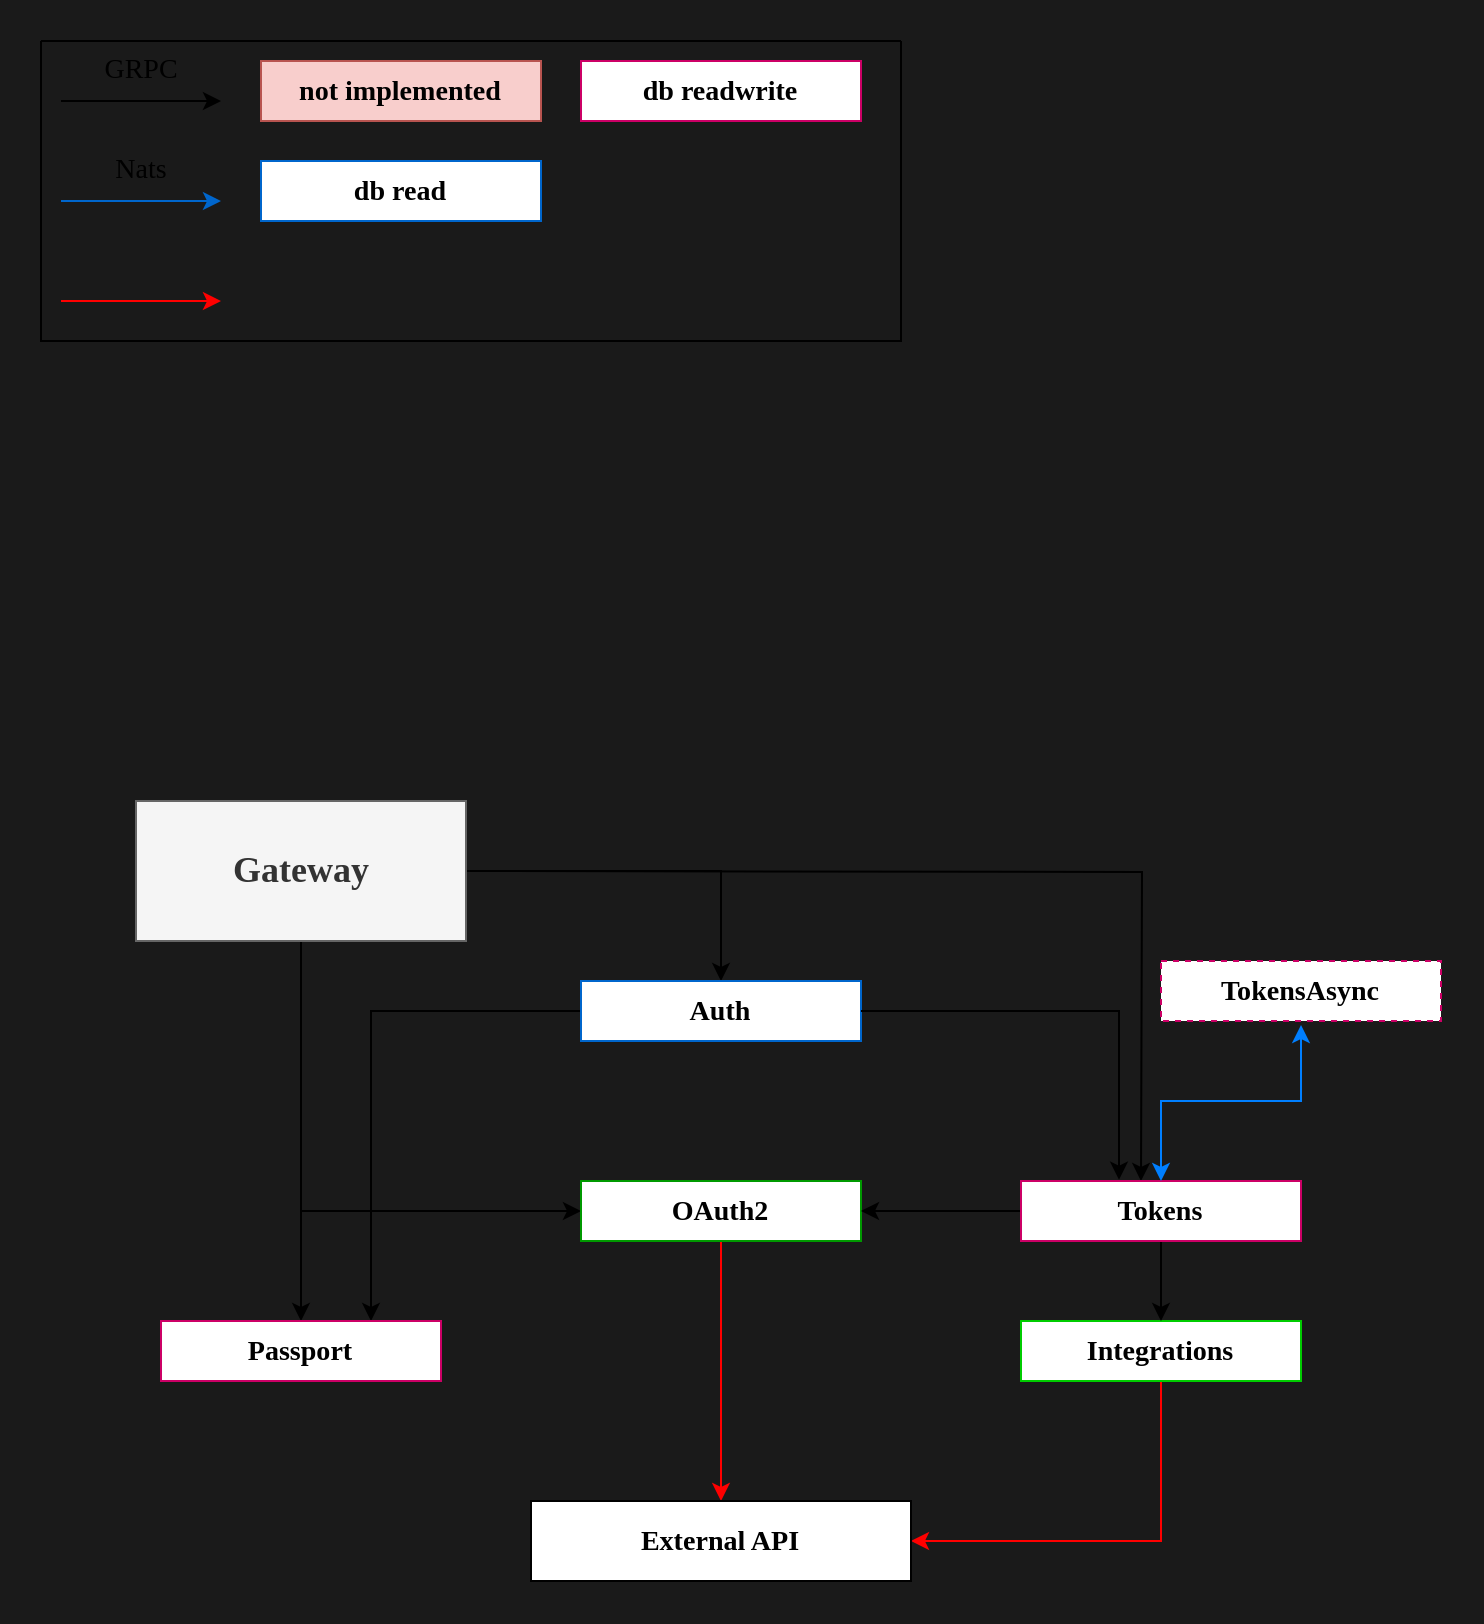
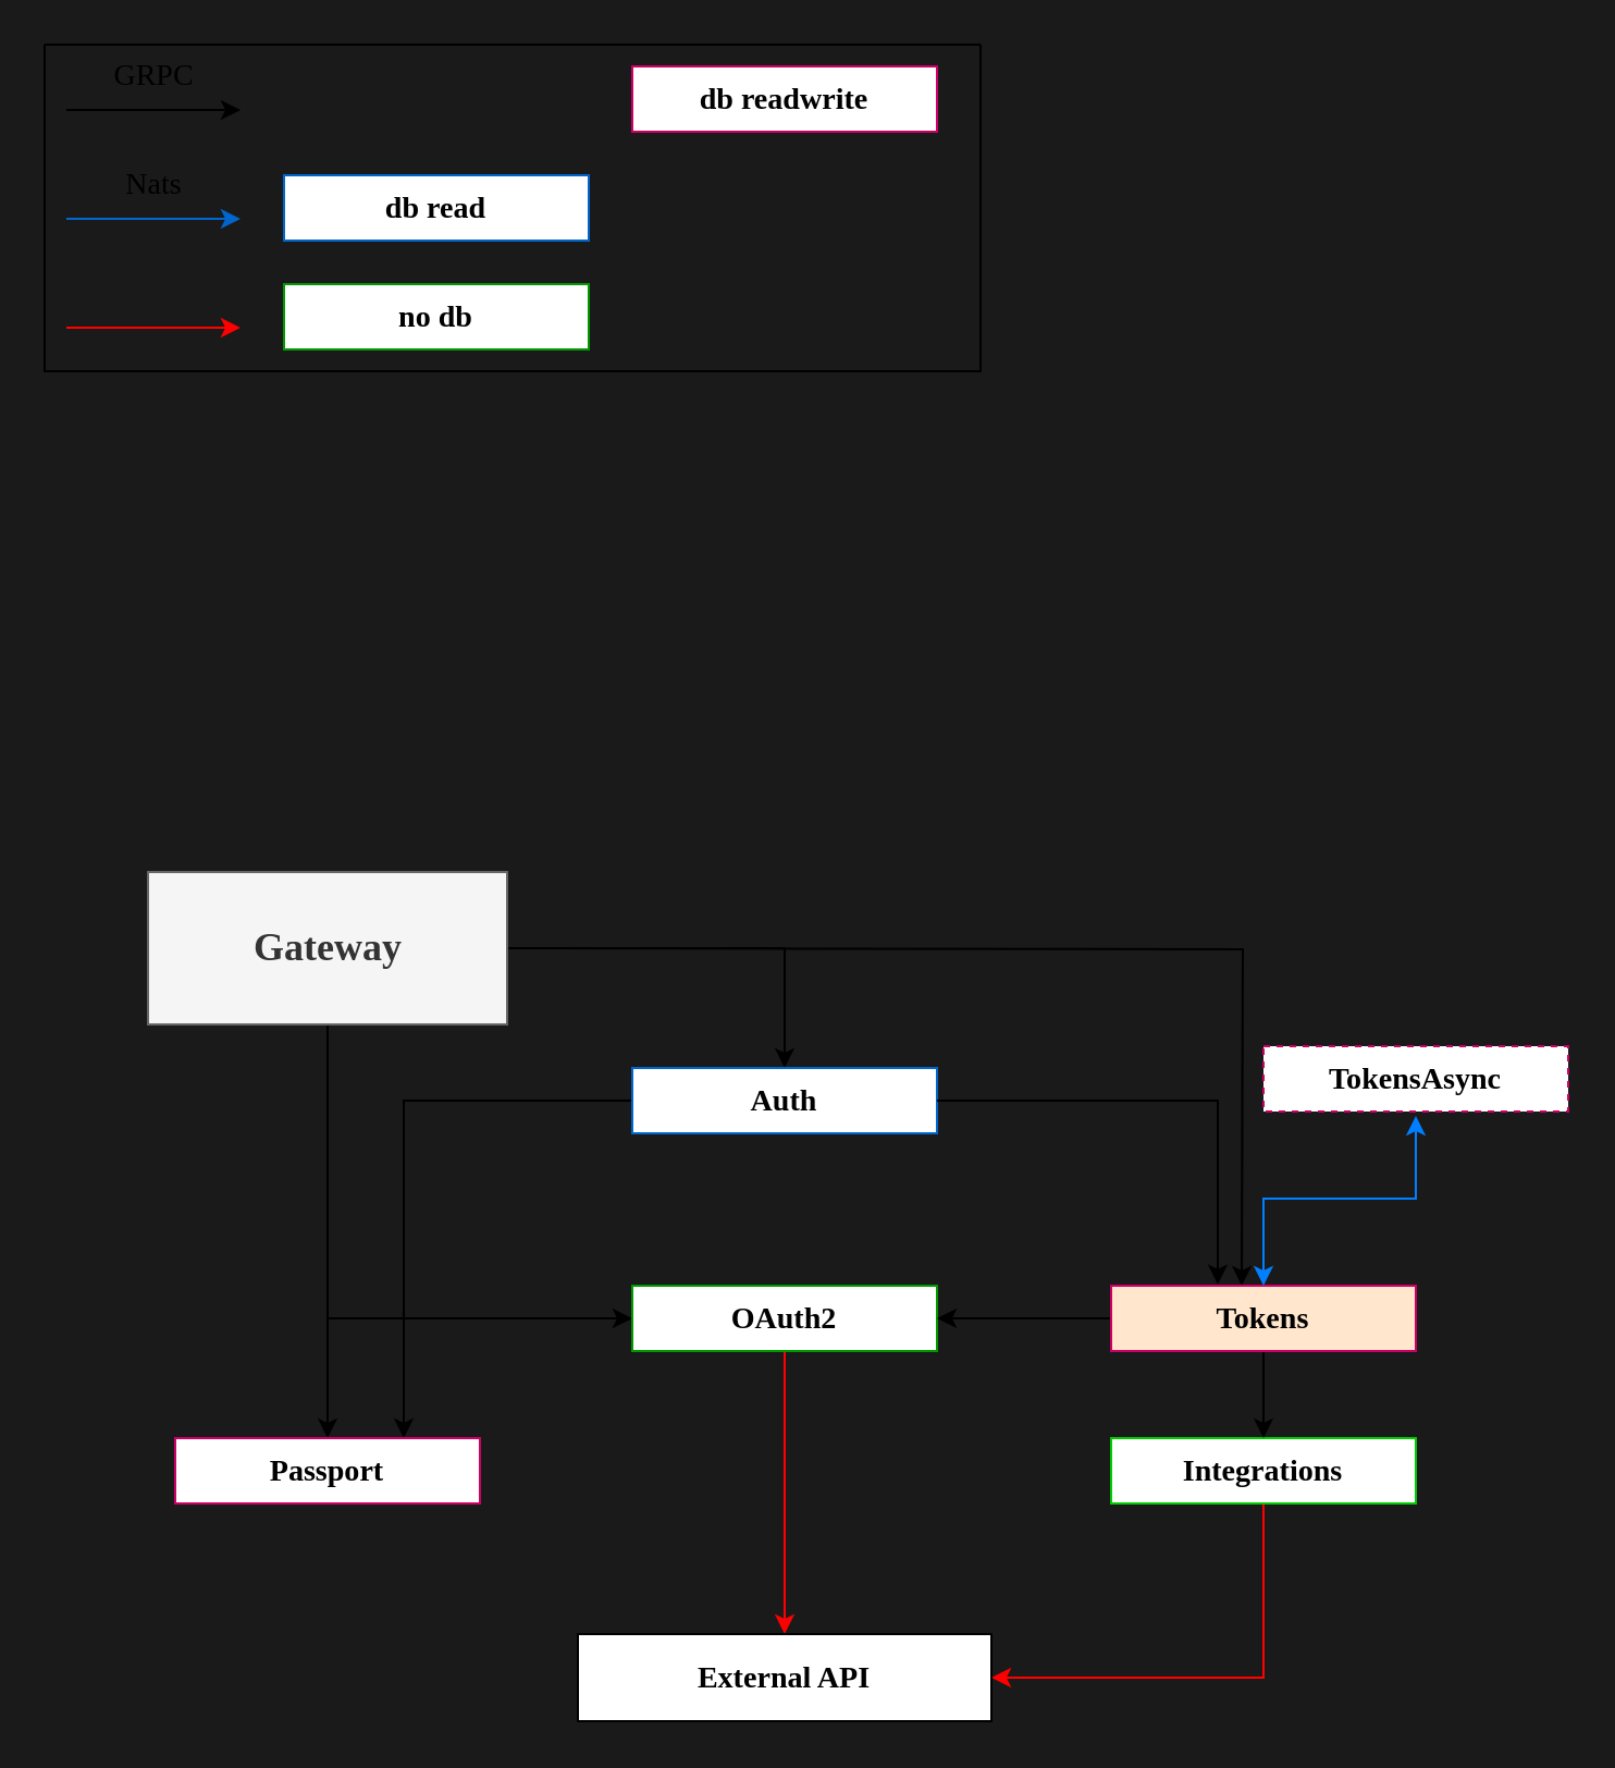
  <mxCell id="0" />
  <mxCell id="1" parent="0" />
  <mxCell id="2" style="edgeStyle=orthogonalEdgeStyle;rounded=0;orthogonalLoop=1;jettySize=auto;html=1;exitX=1;exitY=0.5;exitDx=0;exitDy=0;" parent="1" source="6" target="12" edge="1"><mxGeometry relative="1" as="geometry" /></mxCell>
  <mxCell id="3" style="edgeStyle=orthogonalEdgeStyle;rounded=0;orthogonalLoop=1;jettySize=auto;html=1;exitX=1;exitY=0.5;exitDx=0;exitDy=0;entryX=0.5;entryY=0;entryDx=0;entryDy=0;" parent="1" edge="1"><mxGeometry relative="1" as="geometry"><mxPoint x="210" y="435" as="sourcePoint" /><mxPoint x="570" y="590" as="targetPoint" /></mxGeometry></mxCell>
  <mxCell id="4" style="edgeStyle=orthogonalEdgeStyle;rounded=0;orthogonalLoop=1;jettySize=auto;html=1;exitX=0.5;exitY=1;exitDx=0;exitDy=0;entryX=0;entryY=0.5;entryDx=0;entryDy=0;" parent="1" source="6" target="10" edge="1"><mxGeometry relative="1" as="geometry" /></mxCell>
  <mxCell id="5" style="edgeStyle=orthogonalEdgeStyle;rounded=0;orthogonalLoop=1;jettySize=auto;html=1;exitX=0.5;exitY=1;exitDx=0;exitDy=0;entryX=0.5;entryY=0;entryDx=0;entryDy=0;" parent="1" source="6" target="18" edge="1"><mxGeometry relative="1" as="geometry" /></mxCell>
  <mxCell id="6" value="&lt;h3 style=&quot;font-size: 18px;&quot;&gt;&lt;font face=&quot;Comic Sans MS&quot; style=&quot;font-size: 18px;&quot;&gt;Gateway&lt;/font&gt;&lt;/h3&gt;" style="rounded=0;whiteSpace=wrap;html=1;fontSize=18;fillColor=#f5f5f5;strokeColor=#666666;fontColor=#333333;" parent="1" vertex="1"><mxGeometry x="67.5" y="400" width="165" height="70" as="geometry" /></mxCell>
  <mxCell id="7" style="edgeStyle=orthogonalEdgeStyle;rounded=0;orthogonalLoop=1;jettySize=auto;html=1;exitX=0.5;exitY=1;exitDx=0;exitDy=0;entryX=1;entryY=0.5;entryDx=0;entryDy=0;strokeColor=#FF0000;" parent="1" source="8" target="20" edge="1"><mxGeometry relative="1" as="geometry" /></mxCell>
  <mxCell id="8" value="&lt;h3&gt;&lt;font face=&quot;Comic Sans MS&quot;&gt;Integrations&lt;/font&gt;&lt;/h3&gt;" style="rounded=0;whiteSpace=wrap;html=1;strokeColor=#00CC00;" parent="1" vertex="1"><mxGeometry x="510" y="660" width="140" height="30" as="geometry" /></mxCell>
  <mxCell id="9" style="edgeStyle=orthogonalEdgeStyle;rounded=0;orthogonalLoop=1;jettySize=auto;html=1;exitX=0.5;exitY=1;exitDx=0;exitDy=0;strokeColor=#FF0000;" parent="1" source="10" target="20" edge="1"><mxGeometry relative="1" as="geometry" /></mxCell>
  <mxCell id="10" value="&lt;h3&gt;&lt;font face=&quot;Comic Sans MS&quot;&gt;OAuth2&lt;/font&gt;&lt;/h3&gt;" style="rounded=0;whiteSpace=wrap;html=1;gradientColor=none;strokeColor=#009900;" parent="1" vertex="1"><mxGeometry x="290" y="590" width="140" height="30" as="geometry" /></mxCell>
  <mxCell id="11" style="edgeStyle=orthogonalEdgeStyle;rounded=0;orthogonalLoop=1;jettySize=auto;html=1;exitX=0;exitY=0.5;exitDx=0;exitDy=0;entryX=0.75;entryY=0;entryDx=0;entryDy=0;" parent="1" source="12" target="18" edge="1"><mxGeometry relative="1" as="geometry" /></mxCell>
  <mxCell id="12" value="&lt;h3&gt;&lt;font face=&quot;Comic Sans MS&quot;&gt;Auth&lt;/font&gt;&lt;/h3&gt;" style="rounded=0;whiteSpace=wrap;html=1;gradientColor=none;strokeColor=#0066CC;" parent="1" vertex="1"><mxGeometry x="290" y="490" width="140" height="30" as="geometry" /></mxCell>
  <mxCell id="13" style="edgeStyle=orthogonalEdgeStyle;rounded=0;orthogonalLoop=1;jettySize=auto;html=1;exitX=0;exitY=0.5;exitDx=0;exitDy=0;" parent="1" source="15" target="10" edge="1"><mxGeometry relative="1" as="geometry" /></mxCell>
  <mxCell id="14" style="edgeStyle=orthogonalEdgeStyle;rounded=0;orthogonalLoop=1;jettySize=auto;html=1;exitX=0.5;exitY=1;exitDx=0;exitDy=0;entryX=0.5;entryY=0;entryDx=0;entryDy=0;" parent="1" source="15" target="8" edge="1"><mxGeometry relative="1" as="geometry" /></mxCell>
- <mxCell id="15" value="&lt;h3&gt;&lt;font face=&quot;Comic Sans MS&quot;&gt;Tokens&lt;/font&gt;&lt;/h3&gt;" style="rounded=0;whiteSpace=wrap;html=1;strokeColor=#CC0066;" parent="1" vertex="1"><mxGeometry x="510" y="590" width="140" height="30" as="geometry" /></mxCell>
+ <mxCell id="15" value="&lt;h3&gt;&lt;font face=&quot;Comic Sans MS&quot;&gt;Tokens&lt;/font&gt;&lt;/h3&gt;" style="rounded=0;whiteSpace=wrap;html=1;strokeColor=#CC0066;fillColor=#ffe6cc;" parent="1" vertex="1"><mxGeometry x="510" y="590" width="140" height="30" as="geometry" /></mxCell>
  <mxCell id="16" style="edgeStyle=orthogonalEdgeStyle;rounded=0;orthogonalLoop=1;jettySize=auto;html=1;exitX=0.5;exitY=1;exitDx=0;exitDy=0;entryX=0.5;entryY=0;entryDx=0;entryDy=0;startArrow=classic;startFill=1;strokeColor=#007FFF;" parent="1" source="17" target="15" edge="1"><mxGeometry relative="1" as="geometry" /></mxCell>
  <mxCell id="17" value="&lt;h3&gt;&lt;font face=&quot;Comic Sans MS&quot;&gt;TokensAsync&lt;/font&gt;&lt;/h3&gt;" style="rounded=0;whiteSpace=wrap;html=1;perimeterSpacing=2;strokeColor=#CC0066;dashed=1;" parent="1" vertex="1"><mxGeometry x="580" y="480" width="140" height="30" as="geometry" /></mxCell>
  <mxCell id="18" value="&lt;h3&gt;&lt;font face=&quot;Comic Sans MS&quot;&gt;Passport&lt;/font&gt;&lt;/h3&gt;" style="rounded=0;whiteSpace=wrap;html=1;strokeColor=#CC0066;" parent="1" vertex="1"><mxGeometry x="80" y="660" width="140" height="30" as="geometry" /></mxCell>
  <mxCell id="19" style="edgeStyle=orthogonalEdgeStyle;rounded=0;orthogonalLoop=1;jettySize=auto;html=1;exitX=1;exitY=0.5;exitDx=0;exitDy=0;entryX=0.35;entryY=-0.022;entryDx=0;entryDy=0;entryPerimeter=0;" parent="1" source="12" target="15" edge="1"><mxGeometry relative="1" as="geometry" /></mxCell>
  <mxCell id="20" value="&lt;h3&gt;&lt;font face=&quot;Comic Sans MS&quot;&gt;External API&lt;/font&gt;&lt;/h3&gt;" style="rounded=0;whiteSpace=wrap;html=1;" parent="1" vertex="1"><mxGeometry x="265" y="750" width="190" height="40" as="geometry" /></mxCell>
  <mxCell id="21" value="" style="swimlane;startSize=0;" parent="1" vertex="1"><mxGeometry x="20" y="20" width="430" height="150" as="geometry" /></mxCell>
  <mxCell id="22" value="&lt;font style=&quot;font-size: 14px;&quot; face=&quot;Comic Sans MS&quot;&gt;GRPC&lt;/font&gt;" style="text;html=1;align=center;verticalAlign=middle;resizable=0;points=[];autosize=1;strokeColor=none;fillColor=none;" parent="21" vertex="1"><mxGeometry x="20" width="60" height="30" as="geometry" /></mxCell>
  <mxCell id="23" value="" style="endArrow=classic;html=1;rounded=0;" parent="21" edge="1"><mxGeometry width="50" height="50" relative="1" as="geometry"><mxPoint x="10" y="30" as="sourcePoint" /><mxPoint x="90" y="30" as="targetPoint" /></mxGeometry></mxCell>
  <mxCell id="24" value="&lt;font style=&quot;font-size: 14px;&quot; face=&quot;Comic Sans MS&quot;&gt;Nats&lt;/font&gt;" style="text;html=1;align=center;verticalAlign=middle;resizable=0;points=[];autosize=1;strokeColor=none;fillColor=none;" parent="21" vertex="1"><mxGeometry x="20" y="50" width="60" height="30" as="geometry" /></mxCell>
  <mxCell id="25" value="" style="endArrow=classic;html=1;rounded=0;fillColor=#dae8fc;strokeColor=#0066CC;" parent="21" edge="1"><mxGeometry width="50" height="50" relative="1" as="geometry"><mxPoint x="10" y="80" as="sourcePoint" /><mxPoint x="90" y="80" as="targetPoint" /></mxGeometry></mxCell>
  <mxCell id="26" value="" style="endArrow=classic;html=1;rounded=0;strokeColor=#FF0000;" parent="21" edge="1"><mxGeometry width="50" height="50" relative="1" as="geometry"><mxPoint x="10" y="130" as="sourcePoint" /><mxPoint x="90" y="130" as="targetPoint" /></mxGeometry></mxCell>
- <mxCell id="27" value="&lt;h3&gt;&lt;font face=&quot;Comic Sans MS&quot;&gt;not implemented&lt;/font&gt;&lt;/h3&gt;" style="rounded=0;whiteSpace=wrap;html=1;fillColor=#f8cecc;strokeColor=#b85450;" parent="21" vertex="1"><mxGeometry x="110" y="10" width="140" height="30" as="geometry" /></mxCell>
  <mxCell id="28" value="&lt;h3&gt;&lt;font face=&quot;Comic Sans MS&quot;&gt;db read&lt;/font&gt;&lt;/h3&gt;" style="rounded=0;whiteSpace=wrap;html=1;gradientColor=none;strokeColor=#0066CC;" parent="21" vertex="1"><mxGeometry x="110" y="60" width="140" height="30" as="geometry" /></mxCell>
+ <mxCell id="29" value="&lt;h3&gt;&lt;font face=&quot;Comic Sans MS&quot;&gt;no db&lt;/font&gt;&lt;/h3&gt;" style="rounded=0;whiteSpace=wrap;html=1;gradientColor=none;strokeColor=#009900;" parent="21" vertex="1"><mxGeometry x="110" y="110" width="140" height="30" as="geometry" /></mxCell>
  <mxCell id="30" value="&lt;h3&gt;&lt;font face=&quot;Comic Sans MS&quot;&gt;db readwrite&lt;/font&gt;&lt;/h3&gt;" style="rounded=0;whiteSpace=wrap;html=1;perimeterSpacing=2;strokeColor=#CC0066;" parent="21" vertex="1"><mxGeometry x="270" y="10" width="140" height="30" as="geometry" /></mxCell>
